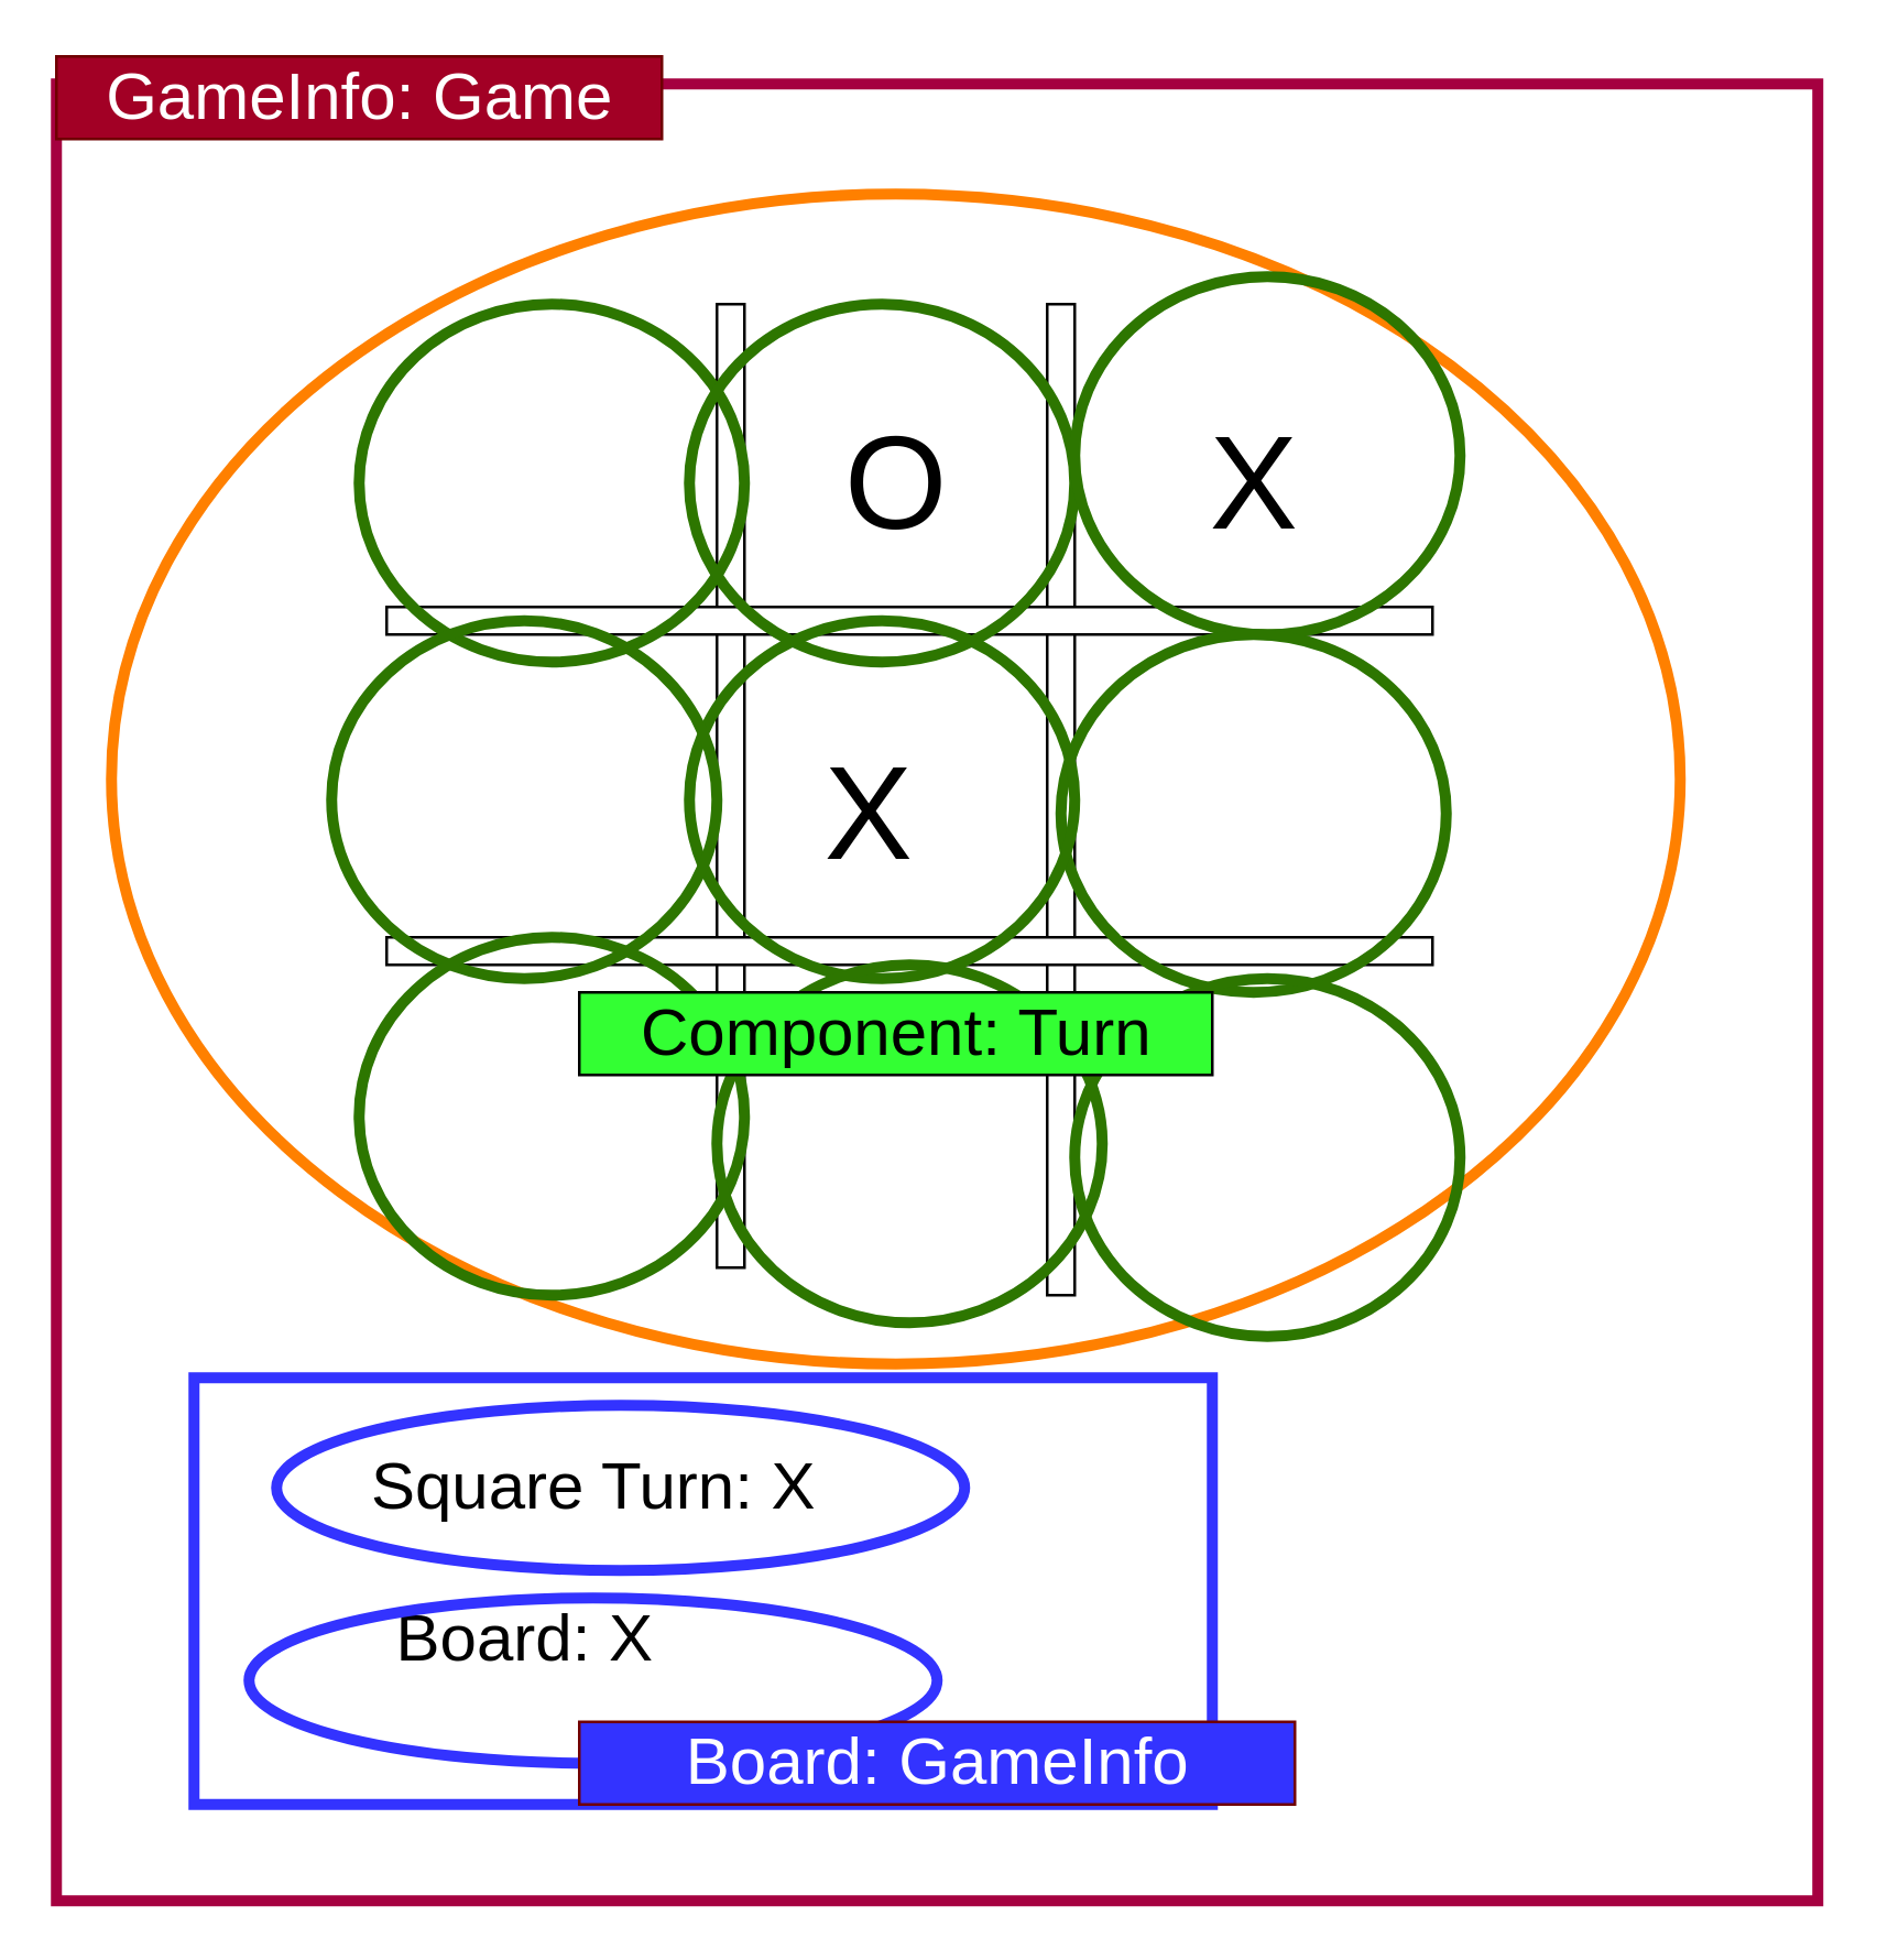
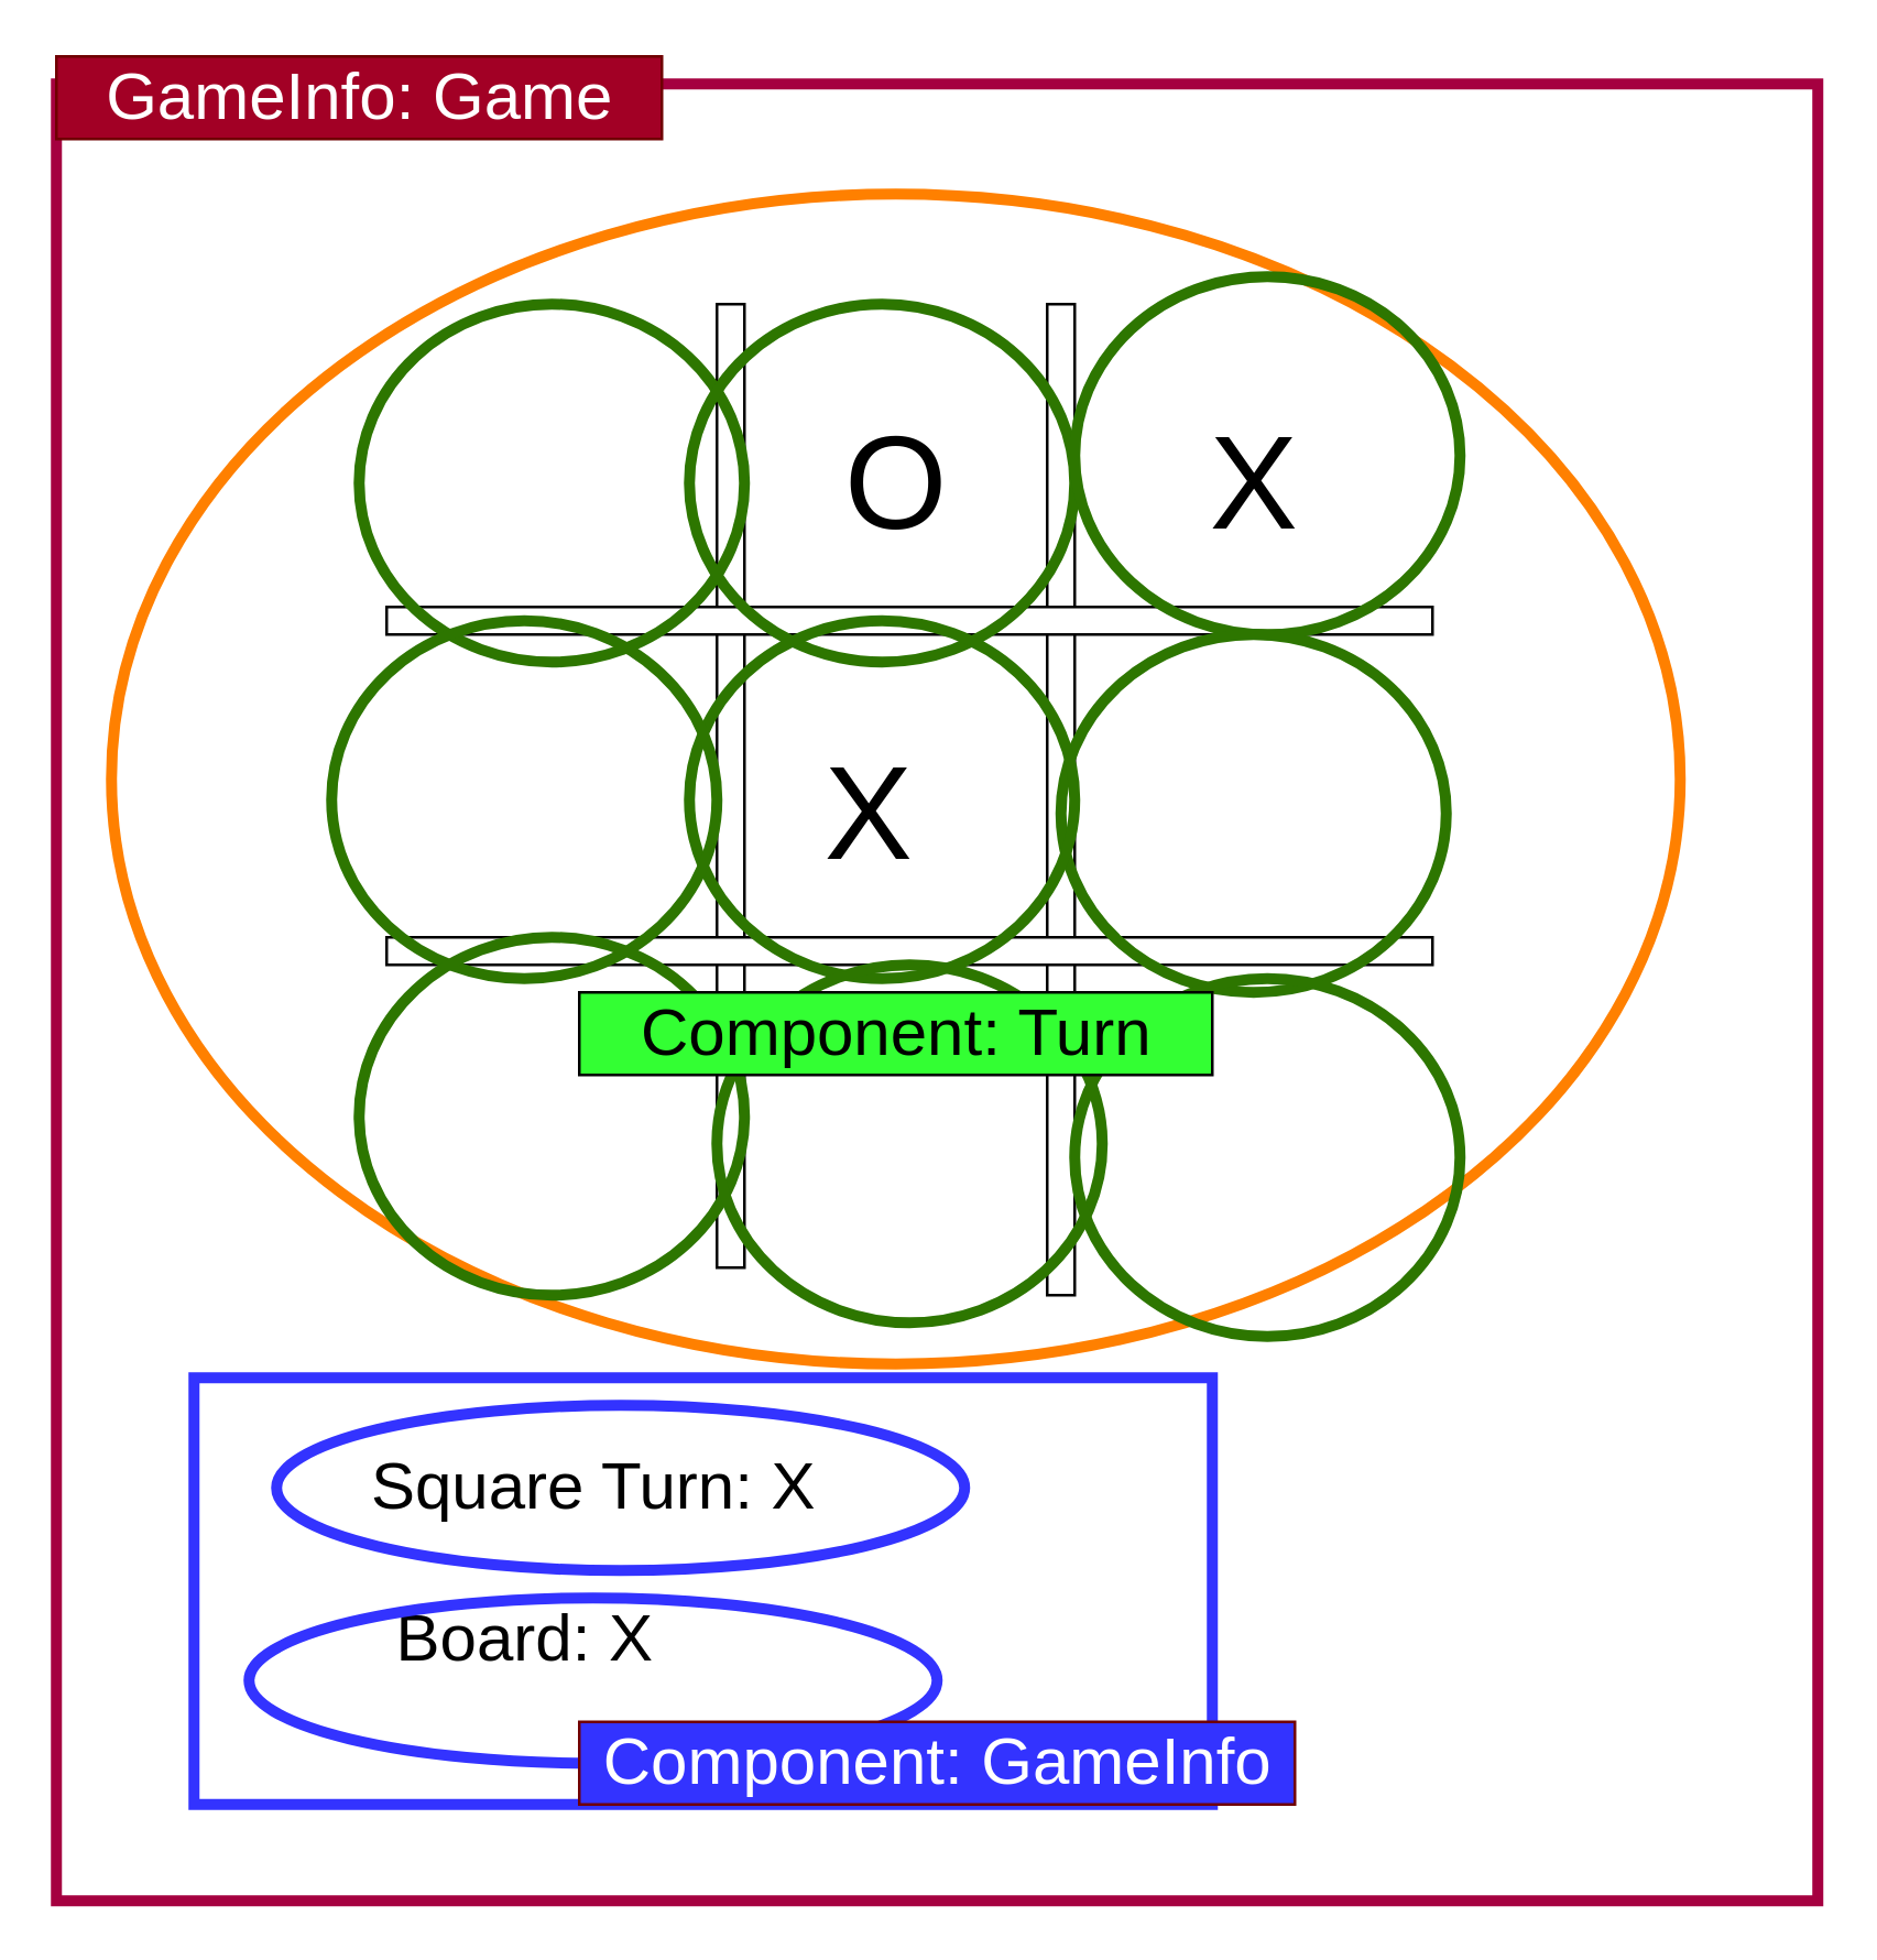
  <mxCell id="0" />
  <mxCell id="1" parent="0" />
  <mxCell id="2" value="" style="whiteSpace=wrap;html=1;fontSize=24;fontColor=#ffffff;strokeColor=#A50040;strokeWidth=4;fillColor=none;" parent="1" vertex="1"><mxGeometry x="20" y="30" width="640" height="660" as="geometry" /></mxCell>
  <mxCell id="3" value="" style="whiteSpace=wrap;html=1;fontSize=24;fontColor=#ffffff;strokeColor=#3333FF;strokeWidth=4;fillColor=none;" vertex="1" parent="1"><mxGeometry x="70" y="500" width="370" height="155" as="geometry" /></mxCell>
  <mxCell id="4" value="" style="ellipse;whiteSpace=wrap;html=1;fontSize=24;fillColor=none;fontColor=#ffffff;strokeColor=#FF8000;strokeWidth=4;" parent="1" vertex="1"><mxGeometry x="40" y="70" width="570" height="425" as="geometry" /></mxCell>
  <mxCell id="5" value="" style="whiteSpace=wrap;html=1;" parent="1" vertex="1"><mxGeometry x="260" y="110" width="10" height="350" as="geometry" /></mxCell>
  <mxCell id="6" value="" style="whiteSpace=wrap;html=1;" parent="1" vertex="1"><mxGeometry x="380" y="110" width="10" height="360" as="geometry" /></mxCell>
  <mxCell id="7" value="" style="whiteSpace=wrap;html=1;" parent="1" vertex="1"><mxGeometry x="140" y="220" width="380" height="10" as="geometry" /></mxCell>
  <mxCell id="8" value="" style="whiteSpace=wrap;html=1;" parent="1" vertex="1"><mxGeometry x="140" y="340" width="380" height="10" as="geometry" /></mxCell>
  <mxCell id="9" value="&lt;font style=&quot;font-size: 48px&quot;&gt;X&lt;/font&gt;" style="text;html=1;resizable=0;autosize=1;align=center;verticalAlign=middle;points=[];fillColor=none;strokeColor=none;rounded=0;" parent="1" vertex="1"><mxGeometry x="430" y="160" width="50" height="30" as="geometry" /></mxCell>
  <mxCell id="10" value="&lt;font style=&quot;font-size: 48px&quot;&gt;O&lt;/font&gt;" style="text;html=1;resizable=0;autosize=1;align=center;verticalAlign=middle;points=[];fillColor=none;strokeColor=none;rounded=0;" parent="1" vertex="1"><mxGeometry x="300" y="160" width="50" height="30" as="geometry" /></mxCell>
  <mxCell id="11" value="&lt;font style=&quot;font-size: 48px&quot;&gt;X&lt;/font&gt;" style="text;html=1;resizable=0;autosize=1;align=center;verticalAlign=middle;points=[];fillColor=none;strokeColor=none;rounded=0;" parent="1" vertex="1"><mxGeometry x="290" y="280" width="50" height="30" as="geometry" /></mxCell>
  <mxCell id="12" value="Square Turn: X" style="text;html=1;resizable=0;autosize=1;align=center;verticalAlign=middle;points=[];fillColor=none;strokeColor=none;rounded=0;fontSize=24;" parent="1" vertex="1"><mxGeometry x="130" y="525" width="170" height="30" as="geometry" /></mxCell>
  <mxCell id="13" value="Board: X" style="text;html=1;resizable=0;autosize=1;align=center;verticalAlign=middle;points=[];fillColor=none;strokeColor=none;rounded=0;fontSize=24;" parent="1" vertex="1"><mxGeometry x="130" y="580" width="120" height="30" as="geometry" /></mxCell>
  <mxCell id="14" value="" style="ellipse;whiteSpace=wrap;html=1;fontSize=24;fillColor=none;fontColor=#ffffff;strokeColor=#2D7600;strokeWidth=4;" parent="1" vertex="1"><mxGeometry x="130" y="110" width="140" height="130" as="geometry" /></mxCell>
  <mxCell id="15" value="" style="ellipse;whiteSpace=wrap;html=1;fontSize=24;fillColor=none;fontColor=#ffffff;strokeColor=#2D7600;strokeWidth=4;" parent="1" vertex="1"><mxGeometry x="250" y="110" width="140" height="130" as="geometry" /></mxCell>
  <mxCell id="16" value="" style="ellipse;whiteSpace=wrap;html=1;fontSize=24;fillColor=none;fontColor=#ffffff;strokeColor=#2D7600;strokeWidth=4;" parent="1" vertex="1"><mxGeometry x="390" y="100" width="140" height="130" as="geometry" /></mxCell>
  <mxCell id="17" value="" style="ellipse;whiteSpace=wrap;html=1;fontSize=24;fillColor=none;fontColor=#ffffff;strokeColor=#2D7600;strokeWidth=4;" parent="1" vertex="1"><mxGeometry x="385" y="230" width="140" height="130" as="geometry" /></mxCell>
  <mxCell id="18" value="" style="ellipse;whiteSpace=wrap;html=1;fontSize=24;fillColor=none;fontColor=#ffffff;strokeColor=#2D7600;strokeWidth=4;" parent="1" vertex="1"><mxGeometry x="250" y="225" width="140" height="130" as="geometry" /></mxCell>
  <mxCell id="19" value="" style="ellipse;whiteSpace=wrap;html=1;fontSize=24;fillColor=none;fontColor=#ffffff;strokeColor=#2D7600;strokeWidth=4;" parent="1" vertex="1"><mxGeometry y="225" width="140" height="130" as="geometry" x="120" /></mxCell>
  <mxCell id="20" value="" style="ellipse;whiteSpace=wrap;html=1;fontSize=24;fillColor=none;fontColor=#ffffff;strokeColor=#2D7600;strokeWidth=4;" parent="1" vertex="1"><mxGeometry x="130" y="340" width="140" height="130" as="geometry" /></mxCell>
  <mxCell id="21" value="" style="ellipse;whiteSpace=wrap;html=1;fontSize=24;fillColor=none;fontColor=#ffffff;strokeColor=#2D7600;strokeWidth=4;" parent="1" vertex="1"><mxGeometry x="260" y="350" width="140" height="130" as="geometry" /></mxCell>
  <mxCell id="22" value="" style="ellipse;whiteSpace=wrap;html=1;fontSize=24;fillColor=none;fontColor=#ffffff;strokeColor=#2D7600;strokeWidth=4;" parent="1" vertex="1"><mxGeometry x="390" y="355" width="140" height="130" as="geometry" /></mxCell>
  <mxCell id="23" value="" style="ellipse;whiteSpace=wrap;html=1;fontSize=24;fillColor=none;fontColor=#ffffff;strokeColor=#3333FF;strokeWidth=4;" parent="1" vertex="1"><mxGeometry x="100" y="510" width="250" height="60" as="geometry" /></mxCell>
  <mxCell id="24" value="" style="ellipse;whiteSpace=wrap;html=1;fontSize=24;fillColor=none;fontColor=#ffffff;strokeColor=#3333FF;strokeWidth=4;" parent="1" vertex="1"><mxGeometry x="90" y="580" width="250" height="60" as="geometry" /></mxCell>
  <mxCell id="25" value="GameInfo: Game" style="text;html=1;resizable=0;autosize=1;align=center;verticalAlign=middle;points=[];fillColor=#a20025;strokeColor=#6F0000;rounded=0;fontSize=24;fontColor=#ffffff;" parent="1" vertex="1"><mxGeometry x="20" y="20" width="220" height="30" as="geometry" /></mxCell>
  <mxCell id="26" value="Component: Turn" style="text;html=1;resizable=0;autosize=1;align=center;verticalAlign=middle;points=[];fillColor=#33FF33;strokeColor=#000000;rounded=0;fontSize=24;fontColor=#000000;" parent="1" vertex="1"><mxGeometry x="210" y="360" width="230" height="30" as="geometry" /></mxCell>
- <mxCell id="27" value="Board: GameInfo" style="text;html=1;resizable=0;autosize=1;align=center;verticalAlign=middle;points=[];fillColor=#3333FF;strokeColor=#6F0000;rounded=0;fontSize=24;fontColor=#ffffff;" vertex="1" parent="1"><mxGeometry x="210" y="625" width="260" height="30" as="geometry" /></mxCell>
+ <mxCell id="27" value="Component: GameInfo" style="text;html=1;resizable=0;autosize=1;align=center;verticalAlign=middle;points=[];fillColor=#3333FF;strokeColor=#6F0000;rounded=0;fontSize=24;fontColor=#ffffff;" vertex="1" parent="1"><mxGeometry x="210" y="625" width="260" height="30" as="geometry" /></mxCell>
